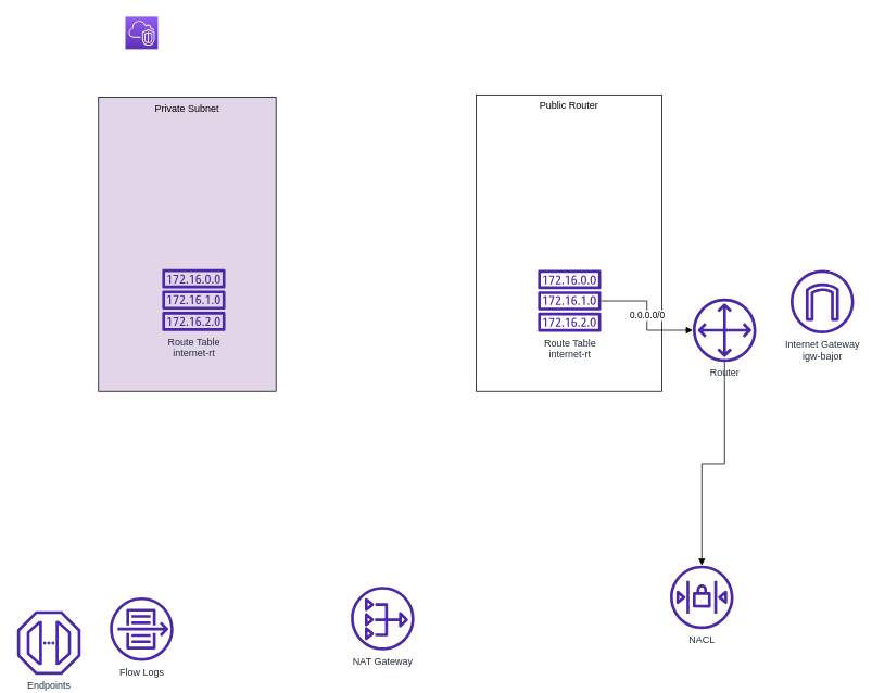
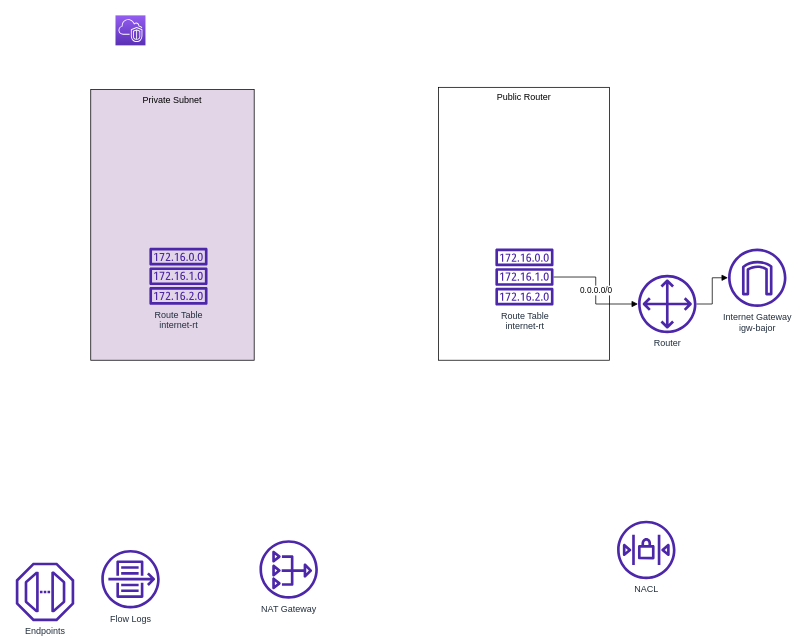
  <mxCell id="0" />
  <mxCell id="1" parent="0" />
  <mxCell id="2" value="Private Subnet&lt;br&gt;" style="rounded=0;whiteSpace=wrap;html=1;verticalAlign=top;fillColor=#e1d5e7;" vertex="1" parent="1"><mxGeometry x="120" y="119" width="218" height="361" as="geometry" /></mxCell>
  <mxCell id="3" value="Public Router" style="rounded=0;whiteSpace=wrap;html=1;verticalAlign=top;" vertex="1" parent="1"><mxGeometry x="584" y="116" width="228" height="364" as="geometry" /></mxCell>
  <mxCell id="4" value="" style="sketch=0;points=[[0,0,0],[0.25,0,0],[0.5,0,0],[0.75,0,0],[1,0,0],[0,1,0],[0.25,1,0],[0.5,1,0],[0.75,1,0],[1,1,0],[0,0.25,0],[0,0.5,0],[0,0.75,0],[1,0.25,0],[1,0.5,0],[1,0.75,0]];outlineConnect=0;fontColor=#232F3E;gradientColor=#945DF2;gradientDirection=north;fillColor=#5A30B5;strokeColor=#ffffff;dashed=0;verticalLabelPosition=bottom;verticalAlign=top;align=center;html=1;fontSize=12;fontStyle=0;aspect=fixed;shape=mxgraph.aws4.resourceIcon;resIcon=mxgraph.aws4.vpc;" parent="1" vertex="1"><mxGeometry x="153" y="20" width="40" height="40" as="geometry" /></mxCell>
  <mxCell id="5" value="0.0.0.0/0" style="edgeStyle=orthogonalEdgeStyle;rounded=0;orthogonalLoop=1;jettySize=auto;html=1;endArrow=block;endFill=1;" edge="1" parent="1" source="6" target="9"><mxGeometry relative="1" as="geometry" /></mxCell>
  <mxCell id="6" value="Route Table&lt;br&gt;internet-rt" style="sketch=0;outlineConnect=0;fontColor=#232F3E;gradientColor=none;fillColor=#4D27AA;strokeColor=none;dashed=0;verticalLabelPosition=bottom;verticalAlign=top;align=center;html=1;fontSize=12;fontStyle=0;aspect=fixed;pointerEvents=1;shape=mxgraph.aws4.route_table;" vertex="1" parent="1"><mxGeometry x="659.5" y="331" width="78" height="76" as="geometry" /></mxCell>
  <mxCell id="7" value="Endpoints" style="sketch=0;outlineConnect=0;fontColor=#232F3E;gradientColor=none;fillColor=#4D27AA;strokeColor=none;dashed=0;verticalLabelPosition=bottom;verticalAlign=top;align=center;html=1;fontSize=12;fontStyle=0;aspect=fixed;pointerEvents=1;shape=mxgraph.aws4.endpoint;" vertex="1" parent="1"><mxGeometry x="20" y="750" width="78" height="78" as="geometry" /></mxCell>
- <mxCell id="8" style="edgeStyle=orthogonalEdgeStyle;rounded=0;orthogonalLoop=1;jettySize=auto;html=1;endArrow=block;endFill=1;" edge="1" parent="1" source="9" target="12"><mxGeometry relative="1" as="geometry" /></mxCell>
+ <mxCell id="8" style="edgeStyle=orthogonalEdgeStyle;rounded=0;orthogonalLoop=1;jettySize=auto;html=1;endArrow=block;endFill=1;" edge="1" parent="1" source="9" target="11"><mxGeometry relative="1" as="geometry" /></mxCell>
  <mxCell id="9" value="Router" style="sketch=0;outlineConnect=0;fontColor=#232F3E;gradientColor=none;fillColor=#4D27AA;strokeColor=none;dashed=0;verticalLabelPosition=bottom;verticalAlign=top;align=center;html=1;fontSize=12;fontStyle=0;aspect=fixed;pointerEvents=1;shape=mxgraph.aws4.customer_gateway;" vertex="1" parent="1"><mxGeometry x="850" y="366" width="78" height="78" as="geometry" /></mxCell>
  <mxCell id="10" value="Flow Logs" style="sketch=0;outlineConnect=0;fontColor=#232F3E;gradientColor=none;fillColor=#4D27AA;strokeColor=none;dashed=0;verticalLabelPosition=bottom;verticalAlign=top;align=center;html=1;fontSize=12;fontStyle=0;aspect=fixed;pointerEvents=1;shape=mxgraph.aws4.flow_logs;" vertex="1" parent="1"><mxGeometry x="134" y="733" width="78" height="78" as="geometry" /></mxCell>
  <mxCell id="11" value="Internet Gateway&lt;br&gt;igw-bajor" style="sketch=0;outlineConnect=0;fontColor=#232F3E;gradientColor=none;fillColor=#4D27AA;strokeColor=none;dashed=0;verticalLabelPosition=bottom;verticalAlign=top;align=center;html=1;fontSize=12;fontStyle=0;aspect=fixed;pointerEvents=1;shape=mxgraph.aws4.internet_gateway;" vertex="1" parent="1"><mxGeometry x="970" y="331" width="78" height="78" as="geometry" /></mxCell>
  <mxCell id="12" value="NACL" style="sketch=0;outlineConnect=0;fontColor=#232F3E;gradientColor=none;fillColor=#4D27AA;strokeColor=none;dashed=0;verticalLabelPosition=bottom;verticalAlign=top;align=center;html=1;fontSize=12;fontStyle=0;aspect=fixed;pointerEvents=1;shape=mxgraph.aws4.network_access_control_list;" vertex="1" parent="1"><mxGeometry x="822" y="694" width="78" height="78" as="geometry" /></mxCell>
- <mxCell id="13" value="NAT Gateway" style="sketch=0;outlineConnect=0;fontColor=#232F3E;gradientColor=none;fillColor=#4D27AA;strokeColor=none;dashed=0;verticalLabelPosition=bottom;verticalAlign=top;align=center;html=1;fontSize=12;fontStyle=0;aspect=fixed;pointerEvents=1;shape=mxgraph.aws4.nat_gateway;" vertex="1" parent="1"><mxGeometry x="430" y="720" width="78" height="78" as="geometry" /></mxCell>
+ <mxCell id="13" value="NAT Gateway" style="sketch=0;outlineConnect=0;fontColor=#232F3E;gradientColor=none;fillColor=#4D27AA;strokeColor=none;dashed=0;verticalLabelPosition=bottom;verticalAlign=top;align=center;html=1;fontSize=12;fontStyle=0;aspect=fixed;pointerEvents=1;shape=mxgraph.aws4.nat_gateway;" vertex="1" parent="1"><mxGeometry x="345" y="720" width="78" height="78" as="geometry" /></mxCell>
  <mxCell id="14" value="Route Table&lt;br&gt;internet-rt" style="sketch=0;outlineConnect=0;fontColor=#232F3E;gradientColor=none;fillColor=#4D27AA;strokeColor=none;dashed=0;verticalLabelPosition=bottom;verticalAlign=top;align=center;html=1;fontSize=12;fontStyle=0;aspect=fixed;pointerEvents=1;shape=mxgraph.aws4.route_table;" vertex="1" parent="1"><mxGeometry x="198" y="330" width="78" height="76" as="geometry" /></mxCell>
